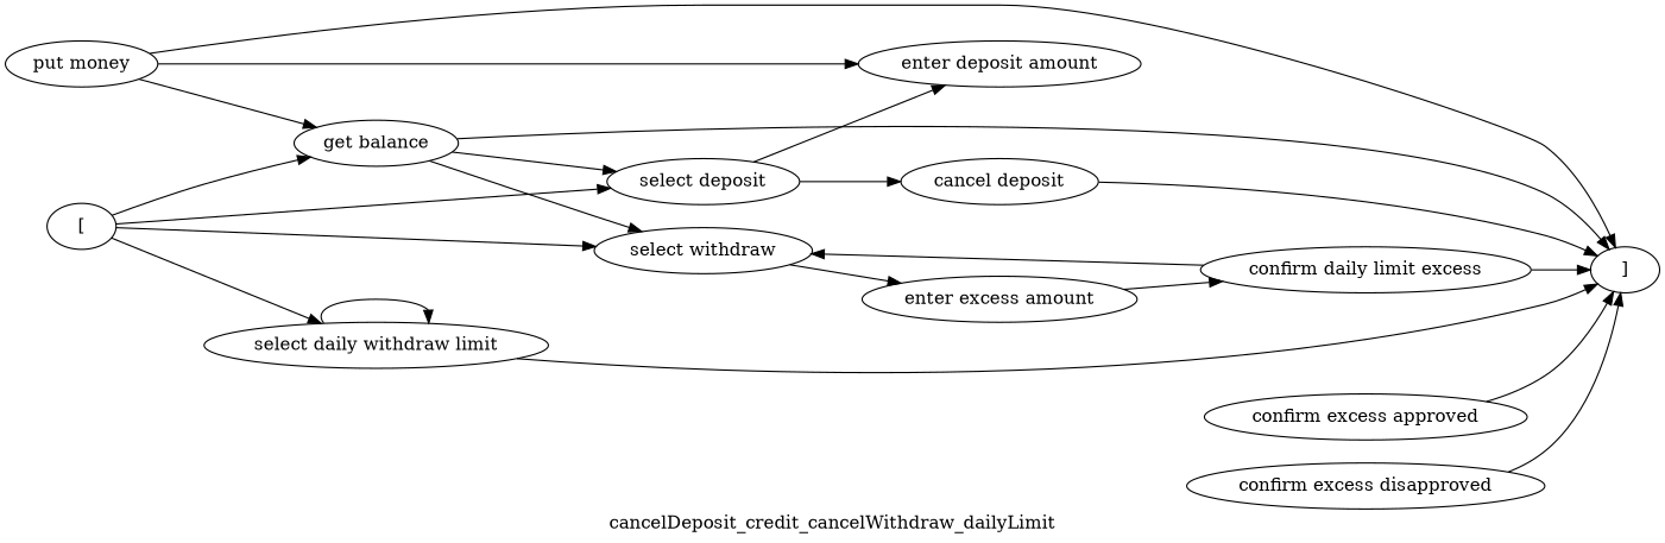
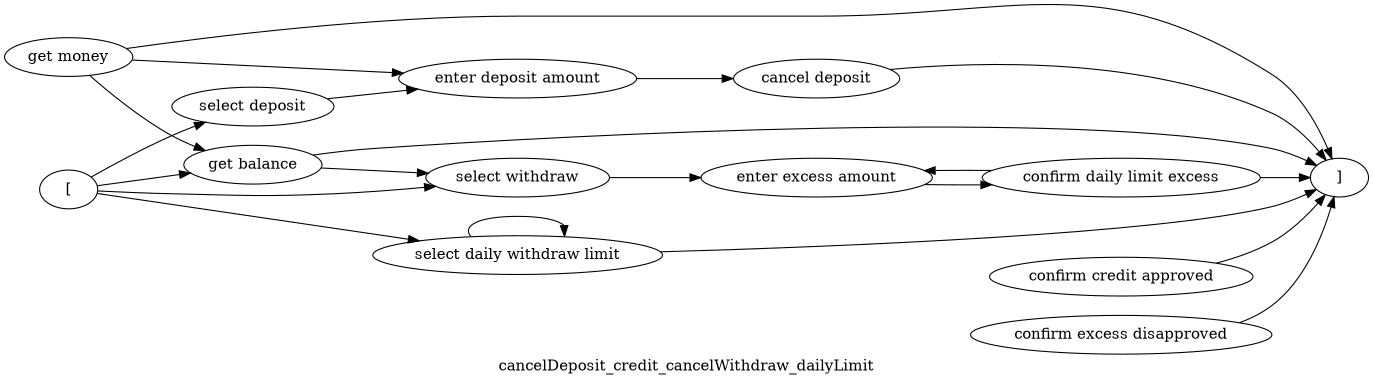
  digraph {
    label=cancelDeposit_credit_cancelWithdraw_dailyLimit
    rankdir=LR
    n1 [label="get balance"]
    n2 [label="]"]
    n3 [label="select deposit"]
    n4 [label="select withdraw"]
    n5 [label="enter deposit amount"]
    n6 [label="cancel deposit"]
    n7 [label="enter excess amount"]
    n8 [label="["]
    n9 [label="select daily withdraw limit"]
-   n10 [label="put money"]
+   n10 [label="get money"]
    n11 [label="confirm daily limit excess"]
-   n12 [label="confirm excess approved"]
+   n12 [label="confirm credit approved"]
    n13 [label="confirm excess disapproved"]
    n1 -> n2
-   n1 -> n3
    n1 -> n4
    n3 -> n5
-   n3 -> n6
+   n5 -> n6
    n4 -> n7
    n6 -> n2
    n7 -> n11
    n8 -> n1
    n8 -> n3
    n8 -> n4
    n8 -> n9
    n9 -> n2
    n9 -> n9
    n10 -> n1
    n10 -> n2
    n10 -> n5
    n11 -> n2
-   n11 -> n4
+   n11 -> n7
    n12 -> n2
    n13 -> n2
  }
